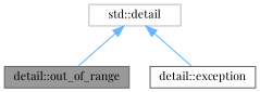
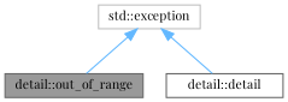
  digraph {
    fontname="Playfair Display"
    node [color=gray40 fillcolor=white fontname="Playfair Display" fontsize=10 shape=box style=filled]
    edge [color=steelblue1 dir=back fontname="Playfair Display" fontsize=10 labelfontname=Helvetica labelfontsize=10 style=solid]
    n1 [fillcolor=grey60 fontcolor=black height=0.2 label="detail::out_of_range" width=0.4]
-   n2 [height=0.2 label="detail::exception" width=0.4]
-   n3 [color=grey75 height=0.2 label="std::detail" width=0.4]
+   n2 [height=0.2 label="detail::detail" width=0.4]
+   n3 [color=grey75 height=0.2 label="std::exception" width=0.4]
    n3 -> n1
    n3 -> n2
  }
